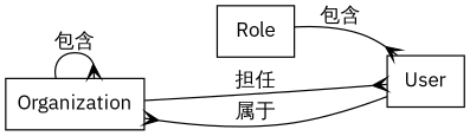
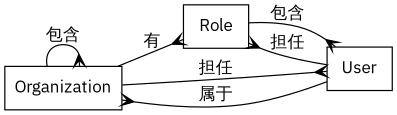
  digraph {
    fontname="IBM Plex Sans"
    rankdir=LR
    node [fontname="IBM Plex Sans" shape=box]
    edge [arrowhead=crow fontname="IBM Plex Sans"]
    Organization
    Role
    User
    Organization -> Organization [label="包含"]
+   Organization -> Role [label="有"]
    Organization -> User [label="担任"]
    Role -> User [label="包含"]
    User -> Organization [label="属于"]
+   User -> Role [label="担任"]
  }
